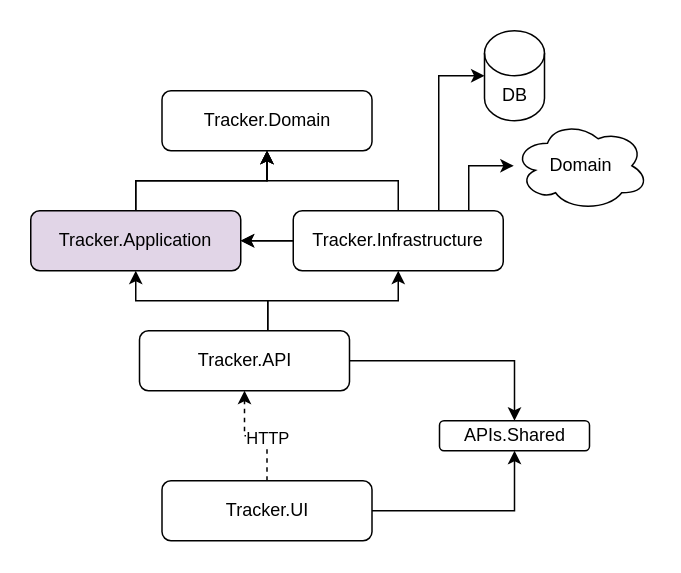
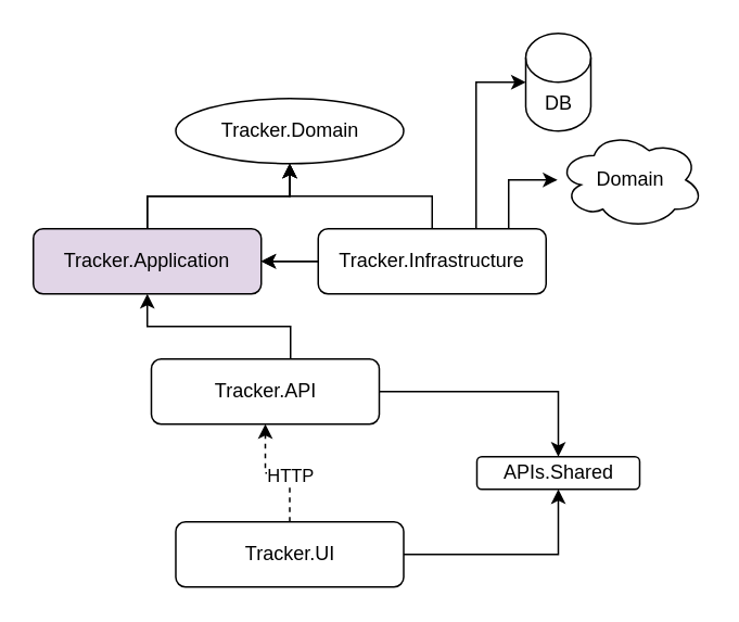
  <mxCell id="0" />
  <mxCell id="1" parent="0" />
  <mxCell id="2" style="edgeStyle=orthogonalEdgeStyle;rounded=0;orthogonalLoop=1;jettySize=auto;html=1;" edge="1" parent="1" source="21" target="5"><mxGeometry relative="1" as="geometry" /></mxCell>
  <mxCell id="3" style="edgeStyle=orthogonalEdgeStyle;rounded=0;orthogonalLoop=1;jettySize=auto;html=1;" edge="1" parent="1" source="19" target="16"><mxGeometry relative="1" as="geometry"><Array as="points"><mxPoint x="292" y="50" /></Array></mxGeometry></mxCell>
  <mxCell id="4" style="edgeStyle=orthogonalEdgeStyle;rounded=0;orthogonalLoop=1;jettySize=auto;html=1;" edge="1" parent="1" source="19" target="17"><mxGeometry relative="1" as="geometry"><Array as="points"><mxPoint x="312" y="110" /></Array></mxGeometry></mxCell>
- <mxCell id="5" value="Tracker.Domain" style="rounded=1;whiteSpace=wrap;html=1;" vertex="1" parent="1"><mxGeometry x="107.5" y="60" width="140" height="40" as="geometry" /></mxCell>
+ <mxCell id="5" value="Tracker.Domain" style="ellipse;whiteSpace=wrap;html=1;" vertex="1" parent="1"><mxGeometry x="107.5" y="60" width="140" height="40" as="geometry" /></mxCell>
  <mxCell id="6" style="edgeStyle=orthogonalEdgeStyle;rounded=0;orthogonalLoop=1;jettySize=auto;html=1;" edge="1" parent="1" source="19" target="21"><mxGeometry relative="1" as="geometry"><Array as="points" /></mxGeometry></mxCell>
- <mxCell id="7" style="edgeStyle=orthogonalEdgeStyle;rounded=0;orthogonalLoop=1;jettySize=auto;html=1;" edge="1" parent="1" source="10" target="19"><mxGeometry relative="1" as="geometry"><Array as="points"><mxPoint x="178" y="200" /><mxPoint x="265" y="200" /></Array></mxGeometry></mxCell>
  <mxCell id="8" style="edgeStyle=orthogonalEdgeStyle;rounded=0;orthogonalLoop=1;jettySize=auto;html=1;" edge="1" parent="1" source="10" target="21"><mxGeometry relative="1" as="geometry"><Array as="points"><mxPoint x="178" y="200" /><mxPoint x="90" y="200" /></Array></mxGeometry></mxCell>
  <mxCell id="9" style="edgeStyle=orthogonalEdgeStyle;rounded=0;orthogonalLoop=1;jettySize=auto;html=1;" edge="1" parent="1" source="10" target="22"><mxGeometry relative="1" as="geometry" /></mxCell>
  <mxCell id="10" value="Tracker.API" style="rounded=1;whiteSpace=wrap;html=1;" vertex="1" parent="1"><mxGeometry x="92.5" y="220" width="140" height="40" as="geometry" /></mxCell>
  <mxCell id="11" style="edgeStyle=orthogonalEdgeStyle;rounded=0;orthogonalLoop=1;jettySize=auto;html=1;entryX=0.5;entryY=1;entryDx=0;entryDy=0;" edge="1" parent="1" source="14" target="22"><mxGeometry relative="1" as="geometry" /></mxCell>
  <mxCell id="12" style="edgeStyle=orthogonalEdgeStyle;rounded=0;orthogonalLoop=1;jettySize=auto;html=1;dashed=1;" edge="1" parent="1" source="14" target="10"><mxGeometry relative="1" as="geometry" /></mxCell>
  <mxCell id="13" value="HTTP" style="edgeLabel;html=1;align=center;verticalAlign=middle;resizable=0;points=[];" vertex="1" connectable="0" parent="12"><mxGeometry x="-0.191" y="1" relative="1" as="geometry"><mxPoint as="offset" /></mxGeometry></mxCell>
  <mxCell id="14" value="Tracker.UI" style="rounded=1;whiteSpace=wrap;html=1;" vertex="1" parent="1"><mxGeometry x="107.5" y="320" width="140" height="40" as="geometry" /></mxCell>
  <mxCell id="15" style="edgeStyle=orthogonalEdgeStyle;rounded=0;orthogonalLoop=1;jettySize=auto;html=1;" edge="1" parent="1" source="21" target="5"><mxGeometry relative="1" as="geometry" /></mxCell>
  <mxCell id="16" value="DB" style="shape=cylinder3;whiteSpace=wrap;html=1;boundedLbl=1;backgroundOutline=1;size=15;" vertex="1" parent="1"><mxGeometry x="322.5" y="20" width="40" height="60" as="geometry" /></mxCell>
  <mxCell id="17" value="Domain" style="ellipse;shape=cloud;whiteSpace=wrap;html=1;" vertex="1" parent="1"><mxGeometry x="342" y="80" width="90" height="60" as="geometry" /></mxCell>
  <mxCell id="18" style="edgeStyle=orthogonalEdgeStyle;rounded=0;orthogonalLoop=1;jettySize=auto;html=1;" edge="1" parent="1" source="19" target="5"><mxGeometry relative="1" as="geometry" /></mxCell>
  <mxCell id="19" value="Tracker.Infrastructure" style="rounded=1;whiteSpace=wrap;html=1;" vertex="1" parent="1"><mxGeometry x="195" y="140" width="140" height="40" as="geometry" /></mxCell>
  <mxCell id="20" value="" style="edgeStyle=orthogonalEdgeStyle;rounded=0;orthogonalLoop=1;jettySize=auto;html=1;" edge="1" parent="1" source="19" target="21"><mxGeometry relative="1" as="geometry"><mxPoint x="202" y="160" as="sourcePoint" /><mxPoint x="62" y="100" as="targetPoint" /></mxGeometry></mxCell>
  <mxCell id="21" value="Tracker.Application" style="rounded=1;whiteSpace=wrap;html=1;fillColor=#e1d5e7;" vertex="1" parent="1"><mxGeometry x="20" y="140" width="140" height="40" as="geometry" /></mxCell>
  <mxCell id="22" value="APIs.Shared" style="rounded=1;whiteSpace=wrap;html=1;" vertex="1" parent="1"><mxGeometry x="292.5" y="280" width="100" height="20" as="geometry" /></mxCell>
